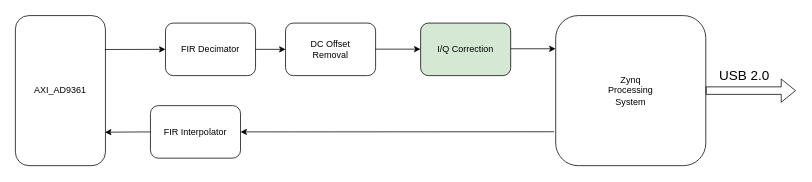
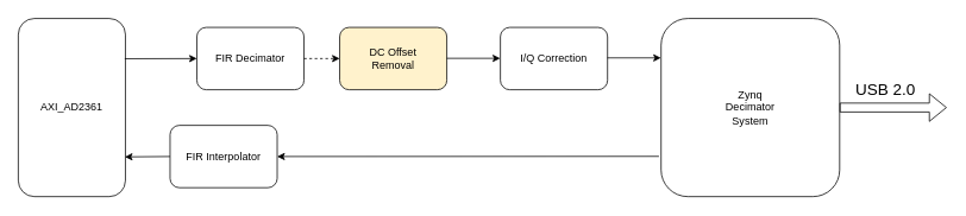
  <mxCell id="0" />
  <mxCell id="1" parent="0" />
- <mxCell id="2" value="AXI_AD9361" style="rounded=1;whiteSpace=wrap;html=1;" vertex="1" parent="1"><mxGeometry x="20" y="20" width="120" height="200" as="geometry" /></mxCell>
+ <mxCell id="2" value="AXI_AD2361" style="rounded=1;whiteSpace=wrap;html=1;" vertex="1" parent="1"><mxGeometry x="20" y="20" width="120" height="200" as="geometry" /></mxCell>
  <mxCell id="3" value="FIR Decimator" style="rounded=1;whiteSpace=wrap;html=1;" vertex="1" parent="1"><mxGeometry x="220" y="30" width="120" height="70" as="geometry" /></mxCell>
- <mxCell id="4" value="FIR Interpolator" style="rounded=1;whiteSpace=wrap;html=1;" vertex="1" parent="1"><mxGeometry x="200" y="140" width="120" height="70" as="geometry" /></mxCell>
- <mxCell id="5" value="Zynq&lt;br&gt;Processing&lt;br&gt;System&lt;br&gt;" style="rounded=1;whiteSpace=wrap;html=1;" vertex="1" parent="1"><mxGeometry x="740" y="20" width="200" height="200" as="geometry" /></mxCell>
- <mxCell id="6" value="DC Offset&lt;br&gt;Removal&lt;br&gt;" style="rounded=1;whiteSpace=wrap;html=1;" vertex="1" parent="1"><mxGeometry x="380" y="30" width="120" height="70" as="geometry" /></mxCell>
- <mxCell id="7" value="I/Q Correction" style="rounded=1;whiteSpace=wrap;html=1;fillColor=#d5e8d4;" vertex="1" parent="1"><mxGeometry x="560" y="30" width="120" height="70" as="geometry" /></mxCell>
+ <mxCell id="4" value="FIR Interpolator" style="rounded=1;whiteSpace=wrap;html=1;" vertex="1" parent="1"><mxGeometry x="190" y="140" width="120" height="70" as="geometry" /></mxCell>
+ <mxCell id="5" value="Zynq&lt;br&gt;Decimator&lt;br&gt;System&lt;br&gt;" style="rounded=1;whiteSpace=wrap;html=1;" vertex="1" parent="1"><mxGeometry x="740" y="20" width="200" height="200" as="geometry" /></mxCell>
+ <mxCell id="6" value="DC Offset&lt;br&gt;Removal&lt;br&gt;" style="rounded=1;whiteSpace=wrap;html=1;fillColor=#fff2cc;" vertex="1" parent="1"><mxGeometry x="380" y="30" width="120" height="70" as="geometry" /></mxCell>
+ <mxCell id="7" value="I/Q Correction" style="rounded=1;whiteSpace=wrap;html=1;" vertex="1" parent="1"><mxGeometry x="560" y="30" width="120" height="70" as="geometry" /></mxCell>
  <mxCell id="8" value="" style="endArrow=classic;html=1;entryX=0;entryY=0.5;entryDx=0;entryDy=0;exitX=0.994;exitY=0.226;exitDx=0;exitDy=0;exitPerimeter=0;" edge="1" parent="1" source="2" target="3"><mxGeometry width="50" height="50" relative="1" as="geometry"><mxPoint x="20" y="290" as="sourcePoint" /><mxPoint x="70" y="240" as="targetPoint" /></mxGeometry></mxCell>
- <mxCell id="9" value="" style="endArrow=classic;html=1;exitX=1;exitY=0.5;exitDx=0;exitDy=0;entryX=0;entryY=0.5;entryDx=0;entryDy=0;" edge="1" parent="1" source="3" target="6"><mxGeometry width="50" height="50" relative="1" as="geometry"><mxPoint x="320" y="120" as="sourcePoint" /><mxPoint x="350" y="110" as="targetPoint" /></mxGeometry></mxCell>
+ <mxCell id="9" value="" style="endArrow=classic;html=1;exitX=1;exitY=0.5;exitDx=0;exitDy=0;entryX=0;entryY=0.5;entryDx=0;entryDy=0;dashed=1;" edge="1" parent="1" source="3" target="6"><mxGeometry width="50" height="50" relative="1" as="geometry"><mxPoint x="320" y="120" as="sourcePoint" /><mxPoint x="350" y="110" as="targetPoint" /></mxGeometry></mxCell>
  <mxCell id="10" value="" style="endArrow=classic;html=1;exitX=1;exitY=0.5;exitDx=0;exitDy=0;entryX=0;entryY=0.5;entryDx=0;entryDy=0;" edge="1" parent="1"><mxGeometry width="50" height="50" relative="1" as="geometry"><mxPoint x="499.81" y="64.738" as="sourcePoint" /><mxPoint x="559.81" y="64.738" as="targetPoint" /></mxGeometry></mxCell>
  <mxCell id="11" value="" style="endArrow=classic;html=1;exitX=1;exitY=0.5;exitDx=0;exitDy=0;entryX=0;entryY=0.5;entryDx=0;entryDy=0;" edge="1" parent="1"><mxGeometry width="50" height="50" relative="1" as="geometry"><mxPoint x="679.81" y="64.238" as="sourcePoint" /><mxPoint x="739.81" y="64.238" as="targetPoint" /></mxGeometry></mxCell>
  <mxCell id="12" value="" style="endArrow=classic;html=1;exitX=0;exitY=0.5;exitDx=0;exitDy=0;entryX=0.995;entryY=0.777;entryDx=0;entryDy=0;entryPerimeter=0;" edge="1" parent="1" source="4" target="2"><mxGeometry width="50" height="50" relative="1" as="geometry"><mxPoint x="270" y="340" as="sourcePoint" /><mxPoint x="320" y="290" as="targetPoint" /></mxGeometry></mxCell>
  <mxCell id="13" value="" style="endArrow=classic;html=1;entryX=1;entryY=0.5;entryDx=0;entryDy=0;exitX=-0.012;exitY=0.774;exitDx=0;exitDy=0;exitPerimeter=0;" edge="1" parent="1" source="5" target="4"><mxGeometry width="50" height="50" relative="1" as="geometry"><mxPoint x="730" y="190" as="sourcePoint" /><mxPoint x="590" y="200" as="targetPoint" /></mxGeometry></mxCell>
  <mxCell id="14" value="" style="shape=flexArrow;endArrow=classic;html=1;exitX=1;exitY=0.5;exitDx=0;exitDy=0;" edge="1" parent="1" source="5"><mxGeometry width="50" height="50" relative="1" as="geometry"><mxPoint x="1060" y="110" as="sourcePoint" /><mxPoint x="1060" y="120" as="targetPoint" /></mxGeometry></mxCell>
  <mxCell id="15" value="&lt;font style=&quot;font-size: 18px&quot;&gt;USB 2.0&lt;/font&gt;" style="text;html=1;resizable=0;points=[];align=center;verticalAlign=middle;labelBackgroundColor=#ffffff;" vertex="1" connectable="0" parent="14"><mxGeometry x="-0.238" y="-1" relative="1" as="geometry"><mxPoint x="4.5" y="-21" as="offset" /></mxGeometry></mxCell>
